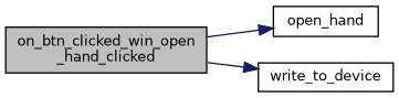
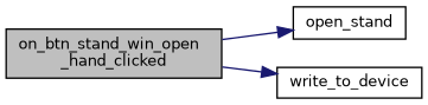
  digraph {
    rankdir=LR
    node [color=black fillcolor=white fontname=Helvetica fontsize=10 shape=record style=filled]
    edge [color=midnightblue fontname=Helvetica fontsize=10 labelfontname=Helvetica labelfontsize=10 style=solid]
-   n1 [fillcolor=grey75 fontcolor=black height=0.2 label="on_btn_clicked_win_open\l_hand_clicked" width=0.4]
-   n2 [height=0.2 label=open_hand width=0.4]
+   n1 [fillcolor=grey75 fontcolor=black height=0.2 label="on_btn_stand_win_open\l_hand_clicked" width=0.4]
+   n2 [height=0.2 label=open_stand width=0.4]
    n3 [height=0.2 label=write_to_device width=0.4]
    n1 -> n2
    n1 -> n3
  }
